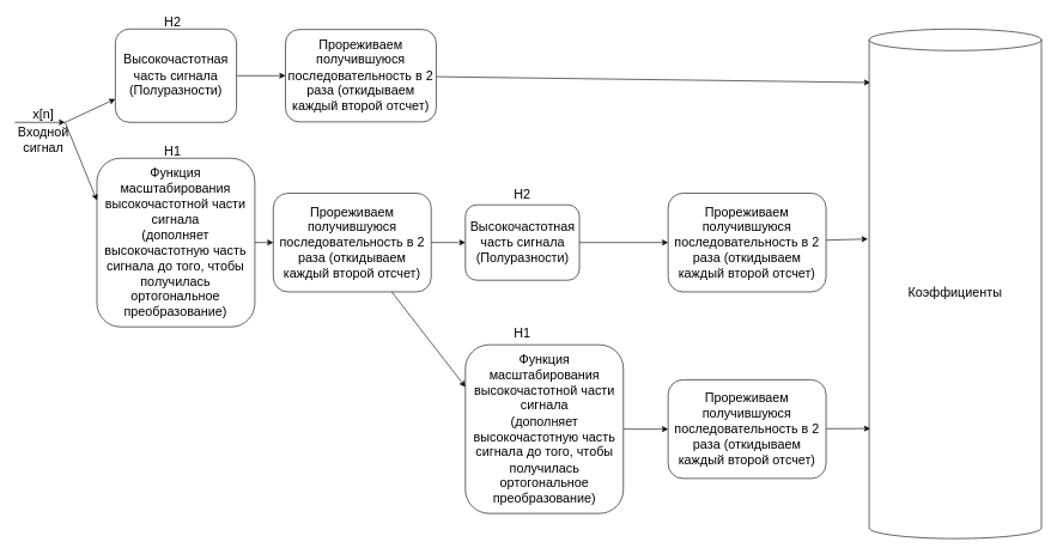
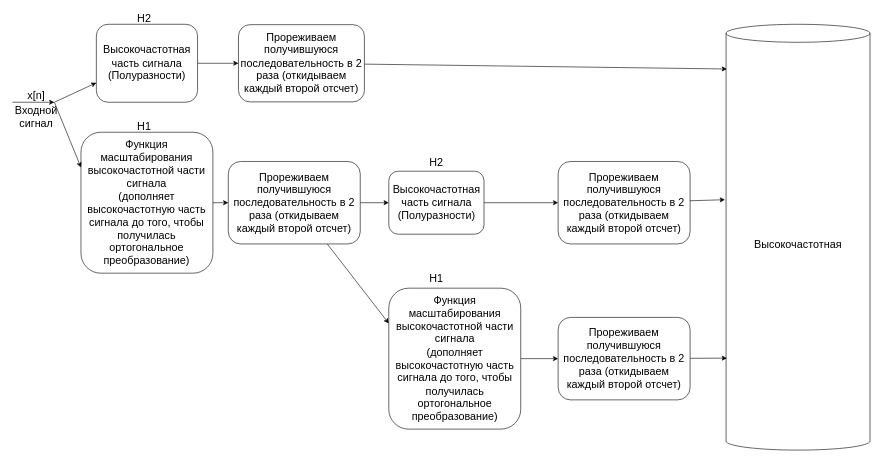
  <mxCell id="0" />
  <mxCell id="1" parent="0" />
  <mxCell id="2" value="" style="endArrow=classic;html=1;fontSize=18;" edge="1" parent="1"><mxGeometry width="50" height="50" relative="1" as="geometry"><mxPoint x="20" y="170" as="sourcePoint" /><mxPoint x="90" y="170" as="targetPoint" /></mxGeometry></mxCell>
  <mxCell id="3" value="x[n]" style="text;html=1;strokeColor=none;fillColor=none;align=center;verticalAlign=middle;whiteSpace=wrap;rounded=0;fontSize=18;" vertex="1" parent="1"><mxGeometry x="40" y="150" width="40" height="18.75" as="geometry" /></mxCell>
  <mxCell id="4" value="Входной сигнал" style="text;html=1;strokeColor=none;fillColor=none;align=center;verticalAlign=middle;whiteSpace=wrap;rounded=0;fontSize=18;" vertex="1" parent="1"><mxGeometry x="40" y="185" width="40" height="20" as="geometry" /></mxCell>
  <mxCell id="5" style="edgeStyle=none;rounded=0;orthogonalLoop=1;jettySize=auto;html=1;entryX=0.006;entryY=0.105;entryDx=0;entryDy=0;entryPerimeter=0;fontColor=#000000;startArrow=none;startFill=0;targetPerimeterSpacing=0;strokeColor=#000000;" edge="1" parent="1" source="6" target="14"><mxGeometry relative="1" as="geometry" /></mxCell>
  <mxCell id="6" value="Прореживаем получившуюся последовательность в 2 раза (откидываем каждый второй отсчет)" style="rounded=1;whiteSpace=wrap;html=1;fontSize=18;" vertex="1" parent="1"><mxGeometry x="397" y="40.63" width="210" height="128.75" as="geometry" /></mxCell>
  <mxCell id="7" style="edgeStyle=none;rounded=0;orthogonalLoop=1;jettySize=auto;html=1;entryX=0;entryY=0.5;entryDx=0;entryDy=0;fontColor=#000000;startArrow=none;startFill=0;targetPerimeterSpacing=0;strokeColor=#000000;" edge="1" parent="1" source="9" target="16"><mxGeometry relative="1" as="geometry" /></mxCell>
  <mxCell id="8" style="edgeStyle=none;rounded=0;orthogonalLoop=1;jettySize=auto;html=1;exitX=0.75;exitY=1;exitDx=0;exitDy=0;entryX=0;entryY=0.25;entryDx=0;entryDy=0;fontColor=#000000;startArrow=none;startFill=0;targetPerimeterSpacing=0;strokeColor=#000000;" edge="1" parent="1" source="9" target="18"><mxGeometry relative="1" as="geometry" /></mxCell>
  <mxCell id="9" value="Прореживаем получившуюся последовательность в 2 раза (откидываем каждый второй отсчет)" style="rounded=1;whiteSpace=wrap;html=1;fontSize=18;" vertex="1" parent="1"><mxGeometry x="380" y="268.75" width="220" height="137.5" as="geometry" /></mxCell>
  <mxCell id="10" style="edgeStyle=none;rounded=0;orthogonalLoop=1;jettySize=auto;html=1;exitX=1;exitY=0.5;exitDx=0;exitDy=0;entryX=0;entryY=0.5;entryDx=0;entryDy=0;fontColor=#000000;startArrow=none;startFill=0;targetPerimeterSpacing=0;strokeColor=#000000;" edge="1" parent="1" source="11" target="6"><mxGeometry relative="1" as="geometry" /></mxCell>
  <mxCell id="11" value="Высокочастотная часть сигнала&lt;br style=&quot;font-size: 18px;&quot;&gt;(Полуразности)" style="rounded=1;whiteSpace=wrap;html=1;fontSize=18;" vertex="1" parent="1"><mxGeometry x="160" y="40" width="168.75" height="130" as="geometry" /></mxCell>
  <mxCell id="12" style="edgeStyle=none;rounded=0;orthogonalLoop=1;jettySize=auto;html=1;fontColor=#000000;startArrow=none;startFill=0;targetPerimeterSpacing=0;strokeColor=#000000;" edge="1" parent="1" source="13" target="9"><mxGeometry relative="1" as="geometry" /></mxCell>
  <mxCell id="13" value="&lt;div style=&quot;font-size: 18px;&quot;&gt;Функция масштабирования высокочастотной части сигнала&lt;/div&gt;&lt;div style=&quot;font-size: 18px;&quot;&gt; (дополняет высокочастотную часть сигнала до того, чтобы получилась ортогональное преобразование)&lt;/div&gt;" style="rounded=1;whiteSpace=wrap;html=1;fontSize=18;" vertex="1" parent="1"><mxGeometry x="134.37" y="220" width="220" height="235" as="geometry" /></mxCell>
- <mxCell id="14" value="Коэффициенты" style="shape=cylinder3;whiteSpace=wrap;html=1;boundedLbl=1;backgroundOutline=1;size=15;fontSize=18;" vertex="1" parent="1"><mxGeometry x="1210" y="40" width="240" height="710" as="geometry" /></mxCell>
+ <mxCell id="14" value="Высокочастотная" style="shape=cylinder3;whiteSpace=wrap;html=1;boundedLbl=1;backgroundOutline=1;size=15;fontSize=18;" vertex="1" parent="1"><mxGeometry x="1210" y="40" width="240" height="710" as="geometry" /></mxCell>
  <mxCell id="15" style="edgeStyle=none;rounded=0;orthogonalLoop=1;jettySize=auto;html=1;entryX=0;entryY=0.5;entryDx=0;entryDy=0;fontColor=#000000;startArrow=none;startFill=0;targetPerimeterSpacing=0;strokeColor=#000000;" edge="1" parent="1" source="16" target="20"><mxGeometry relative="1" as="geometry" /></mxCell>
  <mxCell id="16" value="Высокочастотная часть сигнала&lt;br style=&quot;font-size: 18px;&quot;&gt;(Полуразности)" style="rounded=1;whiteSpace=wrap;html=1;fontSize=18;" vertex="1" parent="1"><mxGeometry x="647.63" y="285" width="158.75" height="105" as="geometry" /></mxCell>
  <mxCell id="17" style="edgeStyle=none;rounded=0;orthogonalLoop=1;jettySize=auto;html=1;fontColor=#000000;startArrow=none;startFill=0;targetPerimeterSpacing=0;strokeColor=#000000;" edge="1" parent="1" source="18" target="22"><mxGeometry relative="1" as="geometry" /></mxCell>
  <mxCell id="18" value="&lt;div style=&quot;font-size: 18px;&quot;&gt;Функция масштабирования высокочастотной части сигнала&lt;/div&gt;&lt;div style=&quot;font-size: 18px;&quot;&gt; (дополняет высокочастотную часть сигнала до того, чтобы получилась ортогональное преобразование)&lt;/div&gt;" style="rounded=1;whiteSpace=wrap;html=1;fontSize=18;" vertex="1" parent="1"><mxGeometry x="647.63" y="480" width="220" height="235" as="geometry" /></mxCell>
  <mxCell id="19" style="edgeStyle=none;rounded=0;orthogonalLoop=1;jettySize=auto;html=1;entryX=-0.008;entryY=0.412;entryDx=0;entryDy=0;entryPerimeter=0;fontColor=#000000;startArrow=none;startFill=0;targetPerimeterSpacing=0;strokeColor=#000000;" edge="1" parent="1" source="20" target="14"><mxGeometry relative="1" as="geometry" /></mxCell>
  <mxCell id="20" value="Прореживаем получившуюся последовательность в 2 раза (откидываем каждый второй отсчет)" style="rounded=1;whiteSpace=wrap;html=1;fontSize=18;" vertex="1" parent="1"><mxGeometry x="930" y="268.75" width="220" height="137.5" as="geometry" /></mxCell>
  <mxCell id="21" style="edgeStyle=none;rounded=0;orthogonalLoop=1;jettySize=auto;html=1;entryX=0.006;entryY=0.784;entryDx=0;entryDy=0;entryPerimeter=0;fontColor=#000000;startArrow=none;startFill=0;targetPerimeterSpacing=0;strokeColor=#000000;" edge="1" parent="1" source="22" target="14"><mxGeometry relative="1" as="geometry" /></mxCell>
  <mxCell id="22" value="Прореживаем получившуюся последовательность в 2 раза (откидываем каждый второй отсчет)" style="rounded=1;whiteSpace=wrap;html=1;fontSize=18;" vertex="1" parent="1"><mxGeometry x="930" y="528.75" width="220" height="137.5" as="geometry" /></mxCell>
  <mxCell id="23" value="" style="endArrow=classic;html=1;targetPerimeterSpacing=0;entryX=0;entryY=0.75;entryDx=0;entryDy=0;" edge="1" parent="1" target="11"><mxGeometry width="50" height="50" relative="1" as="geometry"><mxPoint x="90" y="170" as="sourcePoint" /><mxPoint x="150" y="138" as="targetPoint" /></mxGeometry></mxCell>
  <mxCell id="24" value="" style="endArrow=classic;html=1;fontColor=#000000;targetPerimeterSpacing=0;strokeColor=#000000;entryX=0;entryY=0.25;entryDx=0;entryDy=0;" edge="1" parent="1" target="13"><mxGeometry width="50" height="50" relative="1" as="geometry"><mxPoint x="90" y="170" as="sourcePoint" /><mxPoint x="140" y="120" as="targetPoint" /></mxGeometry></mxCell>
  <mxCell id="25" value="H2" style="text;html=1;strokeColor=none;fillColor=none;align=center;verticalAlign=middle;whiteSpace=wrap;rounded=0;fontColor=#000000;fontSize=18;" vertex="1" parent="1"><mxGeometry x="220" y="20" width="40" height="20" as="geometry" /></mxCell>
  <mxCell id="26" value="H1" style="text;html=1;strokeColor=none;fillColor=none;align=center;verticalAlign=middle;whiteSpace=wrap;rounded=0;fontColor=#000000;fontSize=18;" vertex="1" parent="1"><mxGeometry x="220" y="200" width="40" height="20" as="geometry" /></mxCell>
  <mxCell id="27" value="H1" style="text;html=1;strokeColor=none;fillColor=none;align=center;verticalAlign=middle;whiteSpace=wrap;rounded=0;fontColor=#000000;fontSize=18;" vertex="1" parent="1"><mxGeometry x="707.01" y="455" width="40" height="20" as="geometry" /></mxCell>
  <mxCell id="28" value="H2" style="text;html=1;strokeColor=none;fillColor=none;align=center;verticalAlign=middle;whiteSpace=wrap;rounded=0;fontColor=#000000;fontSize=18;" vertex="1" parent="1"><mxGeometry x="707.01" y="260" width="40" height="20" as="geometry" /></mxCell>
